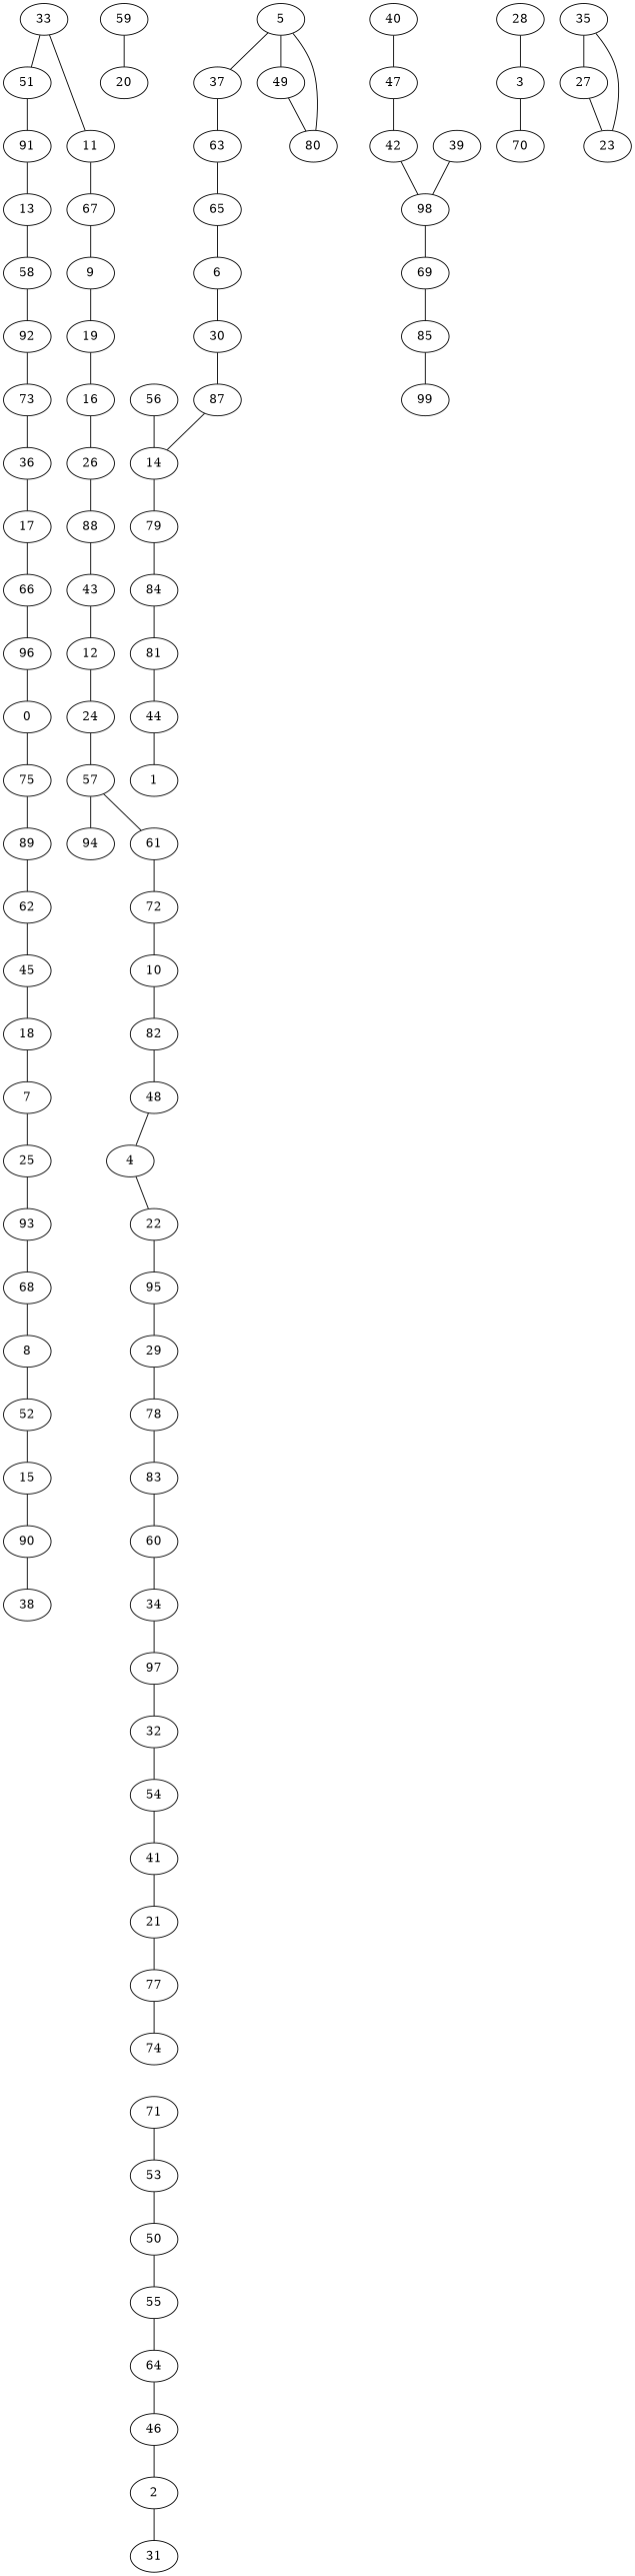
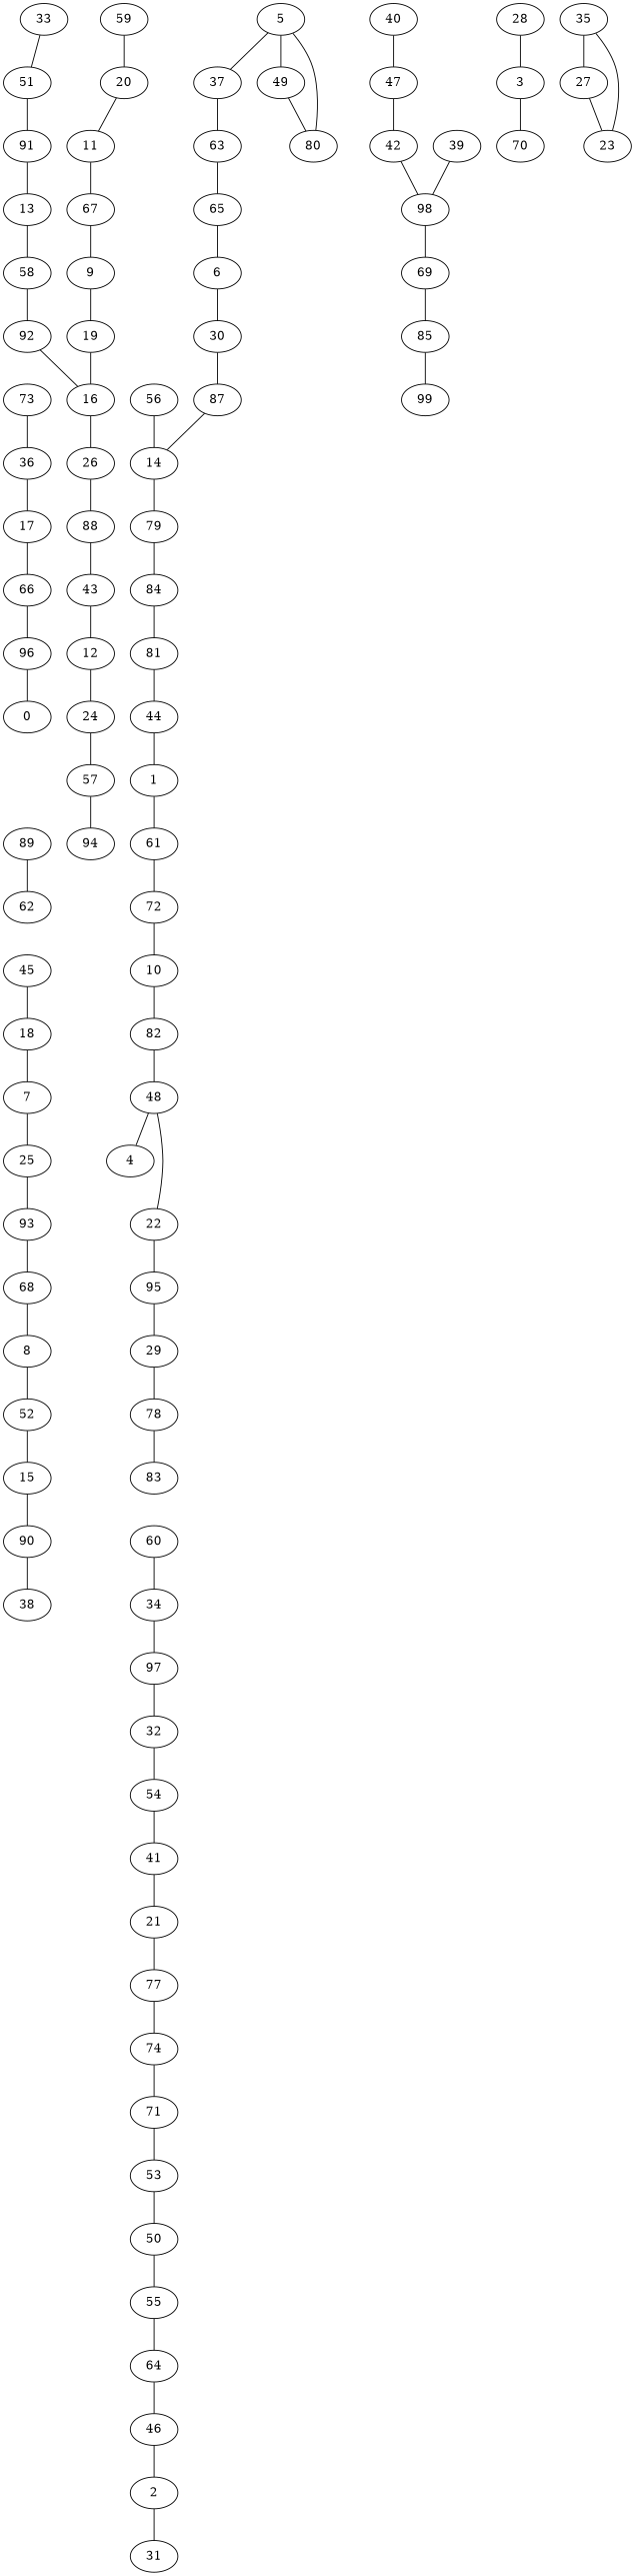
  graph {
    5
    37
    49
    63
    79
    84
    81
    4
    22
    95
    65
    88
    43
    12
    1
    61
    72
    33
    51
    91
    52
    15
    90
    38
    62
    45
    18
    92
    73
    36
    9
    19
    16
    13
    58
    26
    44
    7
    25
    93
    66
    96
    0
    17
    6
    30
    87
    40
    47
    42
    68
    8
    24
    57
    94
    3
    70
    14
    64
    46
    2
    98
    39
    35
    27
    23
    80
    29
    50
    55
    28
    89
    59
    20
    11
    83
    60
    34
    31
    10
    82
    69
    41
    21
    77
    74
    71
    53
    85
    48
    78
    56
    32
    54
-   75
    99
    67
    97
    5 -- 37
    5 -- 49
    37 -- 63
    49 -- 80
    63 -- 65
    79 -- 84
    84 -- 81
    81 -- 44
-   4 -- 22
+   48 -- 22
    22 -- 95
    95 -- 29
    65 -- 6
    88 -- 43
    43 -- 12
    12 -- 24
-   57 -- 61
+   1 -- 61
    61 -- 72
    72 -- 10
    33 -- 51
    51 -- 91
    91 -- 13
    52 -- 15
    15 -- 90
    90 -- 38
-   62 -- 45
    45 -- 18
    18 -- 7
-   92 -- 73
+   92 -- 16
    73 -- 36
    36 -- 17
    9 -- 19
    19 -- 16
    16 -- 26
    13 -- 58
    58 -- 92
    26 -- 88
    44 -- 1
    7 -- 25
    25 -- 93
    93 -- 68
    66 -- 96
    96 -- 0
-   0 -- 75
    17 -- 66
    6 -- 30
    30 -- 87
    87 -- 14
    40 -- 47
    47 -- 42
    42 -- 98
    68 -- 8
    8 -- 52
    24 -- 57
    57 -- 94
    3 -- 70
    14 -- 79
    64 -- 46
    46 -- 2
    2 -- 31
    98 -- 69
    39 -- 98
    35 -- 27
    27 -- 23
    23 -- 35
    80 -- 5
    29 -- 78
    50 -- 55
    55 -- 64
    28 -- 3
    89 -- 62
    59 -- 20
-   33 -- 11
+   20 -- 11
    11 -- 67
-   83 -- 60
    60 -- 34
    34 -- 97
    10 -- 82
    82 -- 48
    69 -- 85
    41 -- 21
    21 -- 77
    77 -- 74
+   74 -- 71
    71 -- 53
    53 -- 50
    85 -- 99
    48 -- 4
    78 -- 83
    56 -- 14
    32 -- 54
    54 -- 41
-   75 -- 89
    67 -- 9
    97 -- 32
  }
